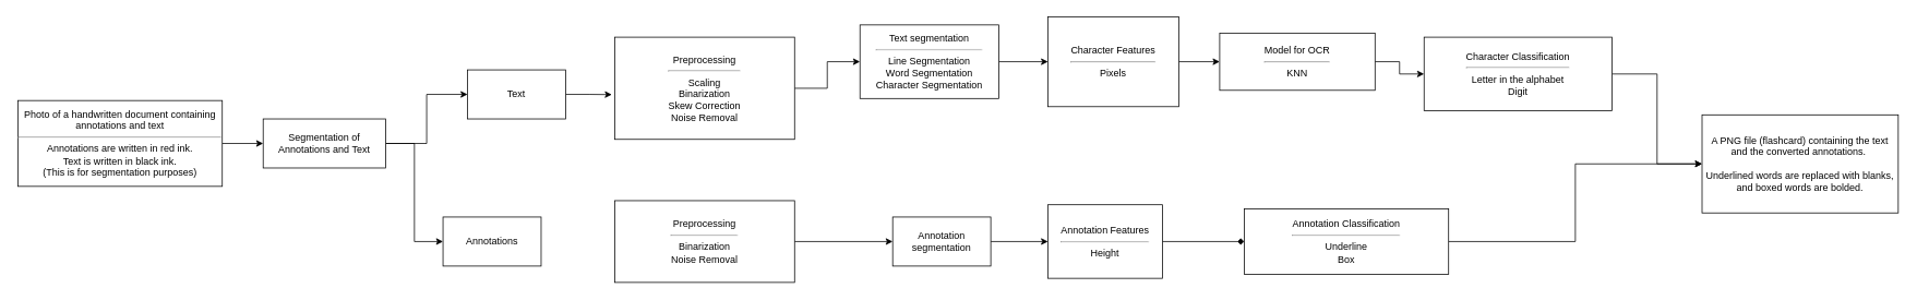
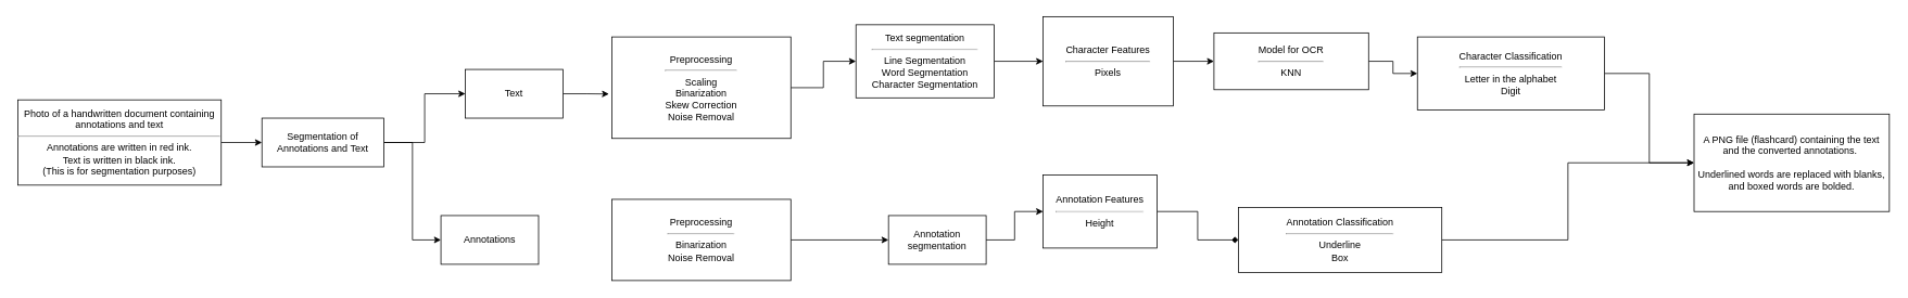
  <mxCell id="0" />
  <mxCell id="1" parent="0" />
  <mxCell id="2" style="edgeStyle=orthogonalEdgeStyle;rounded=0;orthogonalLoop=1;jettySize=auto;html=1;exitX=1;exitY=0.5;exitDx=0;exitDy=0;entryX=0;entryY=0.5;entryDx=0;entryDy=0;" parent="1" source="4" target="6" edge="1"><mxGeometry relative="1" as="geometry" /></mxCell>
  <mxCell id="3" style="edgeStyle=orthogonalEdgeStyle;rounded=0;orthogonalLoop=1;jettySize=auto;html=1;exitX=1;exitY=0.5;exitDx=0;exitDy=0;entryX=0;entryY=0.5;entryDx=0;entryDy=0;" parent="1" source="4" target="7" edge="1"><mxGeometry relative="1" as="geometry" /></mxCell>
  <mxCell id="4" value="Segmentation of Annotations and Text" style="rounded=0;whiteSpace=wrap;html=1;" parent="1" vertex="1"><mxGeometry x="320" y="145" width="150" height="60" as="geometry" /></mxCell>
  <mxCell id="5" style="edgeStyle=orthogonalEdgeStyle;rounded=0;orthogonalLoop=1;jettySize=auto;html=1;exitX=1;exitY=0.5;exitDx=0;exitDy=0;entryX=-0.016;entryY=0.562;entryDx=0;entryDy=0;entryPerimeter=0;" parent="1" source="6" target="26" edge="1"><mxGeometry relative="1" as="geometry" /></mxCell>
  <mxCell id="6" value="Text" style="rounded=0;whiteSpace=wrap;html=1;fontFamily=Helvetica;fontSize=12;fontColor=default;align=center;strokeColor=default;fillColor=default;" parent="1" vertex="1"><mxGeometry x="570" y="85" width="120" height="60" as="geometry" /></mxCell>
  <mxCell id="7" value="Annotations" style="rounded=0;whiteSpace=wrap;html=1;fontFamily=Helvetica;fontSize=12;fontColor=default;align=center;strokeColor=default;fillColor=default;" parent="1" vertex="1"><mxGeometry x="540" y="265" width="120" height="60" as="geometry" /></mxCell>
  <mxCell id="8" style="edgeStyle=orthogonalEdgeStyle;rounded=0;orthogonalLoop=1;jettySize=auto;html=1;exitX=1;exitY=0.5;exitDx=0;exitDy=0;" parent="1" source="9" target="15" edge="1"><mxGeometry relative="1" as="geometry" /></mxCell>
  <mxCell id="9" value="&lt;div&gt;Text segmentation&lt;hr&gt;&lt;/div&gt;&lt;div align=&quot;center&quot;&gt;Line Segmentation&lt;/div&gt;&lt;div align=&quot;center&quot;&gt;Word Segmentation&lt;/div&gt;&lt;div align=&quot;center&quot;&gt;Character Segmentation&lt;br&gt;&lt;/div&gt;" style="rounded=0;whiteSpace=wrap;html=1;" parent="1" vertex="1"><mxGeometry x="1050" y="30" width="170" height="90" as="geometry" /></mxCell>
  <mxCell id="10" style="edgeStyle=orthogonalEdgeStyle;rounded=0;orthogonalLoop=1;jettySize=auto;html=1;exitX=1;exitY=0.5;exitDx=0;exitDy=0;entryX=0;entryY=0.5;entryDx=0;entryDy=0;" parent="1" source="11" target="4" edge="1"><mxGeometry relative="1" as="geometry" /></mxCell>
  <mxCell id="11" value="Photo of a handwritten document containing annotations and text&lt;hr&gt;&lt;div&gt;Annotations are written in red ink.&lt;/div&gt;&lt;div&gt;Text is written in black ink.&lt;/div&gt;&lt;div&gt;(This is for segmentation purposes)&lt;br&gt;&lt;/div&gt;" style="rounded=0;whiteSpace=wrap;html=1;fontFamily=Helvetica;fontSize=12;fontColor=default;align=center;strokeColor=default;fillColor=default;" parent="1" vertex="1"><mxGeometry x="20" y="122.5" width="250" height="105" as="geometry" /></mxCell>
  <mxCell id="12" style="edgeStyle=orthogonalEdgeStyle;rounded=0;orthogonalLoop=1;jettySize=auto;html=1;exitX=1;exitY=0.5;exitDx=0;exitDy=0;" parent="1" source="13" target="17" edge="1"><mxGeometry relative="1" as="geometry" /></mxCell>
  <mxCell id="13" value="Annotation segmentation" style="rounded=0;whiteSpace=wrap;html=1;" parent="1" vertex="1"><mxGeometry x="1090" y="265" width="120" height="60" as="geometry" /></mxCell>
  <mxCell id="14" style="edgeStyle=orthogonalEdgeStyle;rounded=0;orthogonalLoop=1;jettySize=auto;html=1;exitX=1;exitY=0.5;exitDx=0;exitDy=0;entryX=0;entryY=0.5;entryDx=0;entryDy=0;" parent="1" source="15" target="19" edge="1"><mxGeometry relative="1" as="geometry" /></mxCell>
  <mxCell id="15" value="&lt;div&gt;Character Features&lt;/div&gt;&lt;div&gt;&lt;hr&gt;Pixels&lt;br&gt;&lt;/div&gt;" style="rounded=0;whiteSpace=wrap;html=1;fontFamily=Helvetica;fontSize=12;fontColor=default;align=center;strokeColor=default;fillColor=default;" parent="1" vertex="1"><mxGeometry x="1280" y="20" width="160" height="110" as="geometry" /></mxCell>
  <mxCell id="16" style="edgeStyle=orthogonalEdgeStyle;rounded=0;orthogonalLoop=1;jettySize=auto;html=1;exitX=1;exitY=0.5;exitDx=0;exitDy=0;entryX=0;entryY=0.5;entryDx=0;entryDy=0;endArrow=diamond;" parent="1" source="17" target="23" edge="1"><mxGeometry relative="1" as="geometry"><mxPoint x="1490" y="305" as="targetPoint" /></mxGeometry></mxCell>
- <mxCell id="17" value="&lt;div&gt;Annotation Features&lt;/div&gt;&lt;div&gt;&lt;hr&gt;Height&lt;br&gt;&lt;/div&gt;" style="rounded=0;whiteSpace=wrap;html=1;fontFamily=Helvetica;fontSize=12;fontColor=default;align=center;strokeColor=default;fillColor=default;" parent="1" vertex="1"><mxGeometry x="1280" y="250" width="140" height="90" as="geometry" /></mxCell>
+ <mxCell id="17" value="&lt;div&gt;Annotation Features&lt;/div&gt;&lt;div&gt;&lt;hr&gt;Height&lt;br&gt;&lt;/div&gt;" style="rounded=0;whiteSpace=wrap;html=1;fontFamily=Helvetica;fontSize=12;fontColor=default;align=center;strokeColor=default;fillColor=default;" parent="1" vertex="1"><mxGeometry x="1280" y="215" width="140" height="90" as="geometry" /></mxCell>
  <mxCell id="18" style="edgeStyle=orthogonalEdgeStyle;rounded=0;orthogonalLoop=1;jettySize=auto;html=1;exitX=1;exitY=0.5;exitDx=0;exitDy=0;entryX=0;entryY=0.5;entryDx=0;entryDy=0;" parent="1" source="19" target="21" edge="1"><mxGeometry relative="1" as="geometry" /></mxCell>
  <mxCell id="19" value="&lt;div&gt;Model for OCR&lt;/div&gt;&lt;div&gt;&lt;hr&gt;KNN&lt;/div&gt;" style="rounded=0;whiteSpace=wrap;html=1;" parent="1" vertex="1"><mxGeometry x="1490" y="40" width="190" height="70" as="geometry" /></mxCell>
  <mxCell id="20" style="edgeStyle=orthogonalEdgeStyle;rounded=0;orthogonalLoop=1;jettySize=auto;html=1;exitX=1;exitY=0.5;exitDx=0;exitDy=0;entryX=0;entryY=0.5;entryDx=0;entryDy=0;" parent="1" source="21" target="24" edge="1"><mxGeometry relative="1" as="geometry" /></mxCell>
  <mxCell id="21" value="&lt;div&gt;Character Classification&lt;/div&gt;&lt;div&gt;&lt;hr&gt;Letter in the alphabet&lt;/div&gt;&lt;div&gt;Digit&lt;br&gt;&lt;/div&gt;" style="rounded=0;whiteSpace=wrap;html=1;" parent="1" vertex="1"><mxGeometry x="1740" y="45" width="230" height="90" as="geometry" /></mxCell>
  <mxCell id="22" style="edgeStyle=orthogonalEdgeStyle;rounded=0;orthogonalLoop=1;jettySize=auto;html=1;exitX=1;exitY=0.5;exitDx=0;exitDy=0;entryX=0;entryY=0.5;entryDx=0;entryDy=0;" parent="1" source="23" target="24" edge="1"><mxGeometry relative="1" as="geometry" /></mxCell>
  <mxCell id="23" value="Annotation Classification&lt;br&gt;&lt;hr&gt;&lt;div&gt;Underline&lt;/div&gt;&lt;div&gt;Box&lt;br&gt;&lt;/div&gt;" style="rounded=0;whiteSpace=wrap;html=1;" parent="1" vertex="1"><mxGeometry x="1520" y="255" width="250" height="80" as="geometry" /></mxCell>
  <mxCell id="24" value="&lt;div&gt;A PNG file (flashcard) containing the text and the converted annotations.&amp;nbsp;&lt;/div&gt;&lt;div&gt;&lt;br&gt;&lt;/div&gt;&lt;div&gt;Underlined words are replaced with blanks, and boxed words are bolded.&lt;br&gt;&lt;/div&gt;" style="rounded=0;whiteSpace=wrap;html=1;" parent="1" vertex="1"><mxGeometry x="2080" y="140" width="240" height="120" as="geometry" /></mxCell>
  <mxCell id="25" style="edgeStyle=orthogonalEdgeStyle;rounded=0;orthogonalLoop=1;jettySize=auto;html=1;exitX=1;exitY=0.5;exitDx=0;exitDy=0;entryX=0;entryY=0.5;entryDx=0;entryDy=0;" parent="1" source="26" target="9" edge="1"><mxGeometry relative="1" as="geometry" /></mxCell>
  <mxCell id="26" value="Preprocessing&lt;hr&gt;&lt;div&gt;Scaling&lt;/div&gt;&lt;div&gt;Binarization&lt;/div&gt;&lt;div&gt;Skew Correction&lt;/div&gt;&lt;div&gt;Noise Removal&lt;/div&gt;" style="rounded=0;whiteSpace=wrap;html=1;fontFamily=Helvetica;fontSize=12;fontColor=default;align=center;strokeColor=default;fillColor=default;" parent="1" vertex="1"><mxGeometry x="750" y="45" width="220" height="125" as="geometry" /></mxCell>
  <mxCell id="27" style="edgeStyle=orthogonalEdgeStyle;rounded=0;orthogonalLoop=1;jettySize=auto;html=1;exitX=1;exitY=0.5;exitDx=0;exitDy=0;entryX=0;entryY=0.5;entryDx=0;entryDy=0;" parent="1" source="28" target="13" edge="1"><mxGeometry relative="1" as="geometry" /></mxCell>
  <mxCell id="28" value="Preprocessing&lt;hr&gt;&lt;div&gt;Binarization&lt;/div&gt;&lt;div&gt;Noise Removal&lt;br&gt;&lt;/div&gt;" style="rounded=0;whiteSpace=wrap;html=1;fontFamily=Helvetica;fontSize=12;fontColor=default;align=center;strokeColor=default;fillColor=default;" parent="1" vertex="1"><mxGeometry x="750" y="245" width="220" height="100" as="geometry" /></mxCell>
